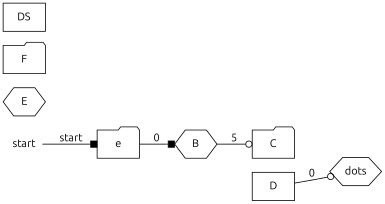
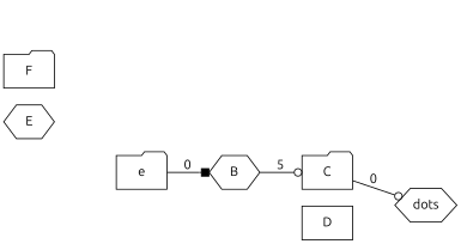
  digraph {
    fontname=Ubuntu
    order=out
    rankdir=LR
    node [fontname=Ubuntu shape=folder]
    edge [arrowhead=box fontname=Ubuntu weight=100]
-   start [shape=plaintext width=0]
    n2 [label=e]
    B [shape=hexagon]
    C
    dots [shape=hexagon]
    D [shape=box]
    E [shape=hexagon]
    F
-   DS [shape=box]
-   start -> n2 [label=start weight=""]
    n2 -> B [label=0]
    B -> C [arrowhead=odot label=5]
-   D -> dots [arrowhead=odot label=0]
+   C -> dots [arrowhead=odot label=0]
  }
